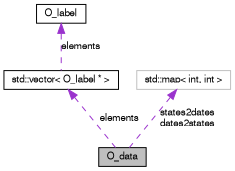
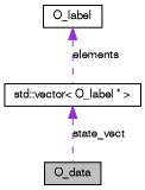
  digraph {
    node [color=black fontname=FreeSans fontsize=10 shape=record]
    edge [color=darkorchid3 dir=back fontname=FreeSans fontsize=10 labelfontname=FreeSans labelfontsize=10 style=dashed]
    n1 [fillcolor=grey75 fontcolor=black height=0.2 label=O_data style=filled width=0.4]
    n2 [height=0.2 label="std::vector\< O_label * \>" width=0.4]
    n3 [height=0.2 label=O_label width=0.4]
-   n4 [color=grey75 height=0.2 label="std::map\< int, int \>" width=0.4]
-   n2 -> n1 [label=elements]
+   n2 -> n1 [label=state_vect]
    n3 -> n2 [label=elements]
-   n4 -> n1 [label="states2dates\ndates2states"]
  }
